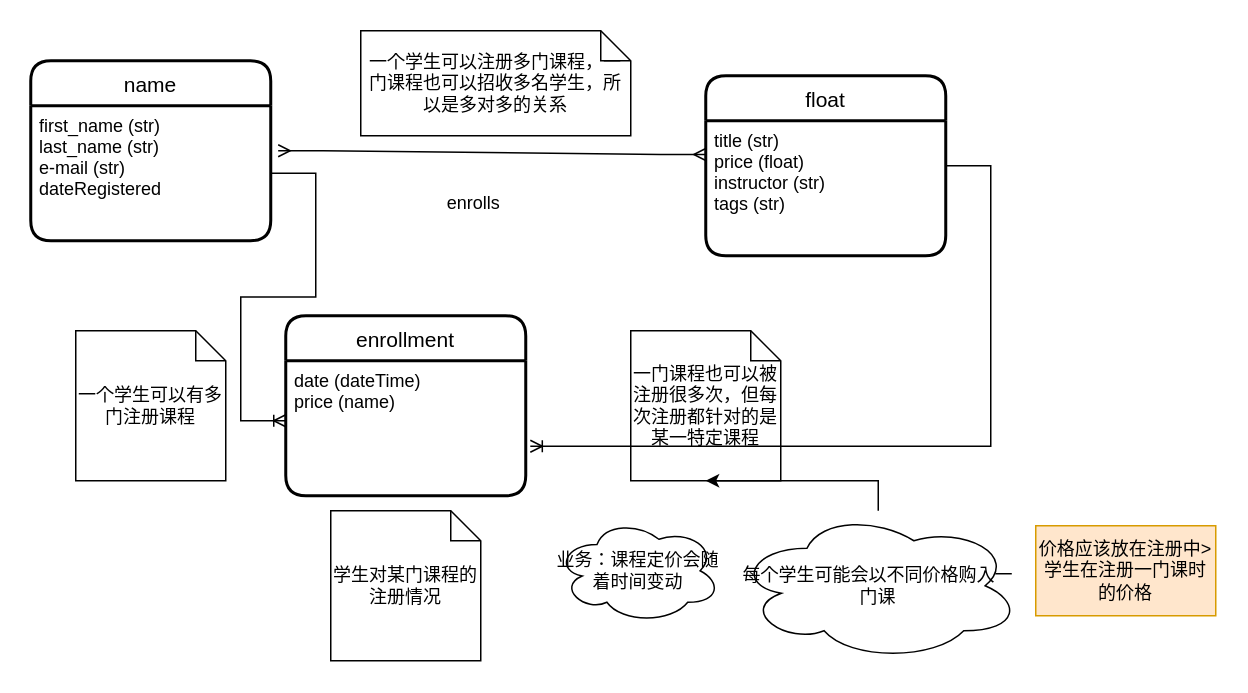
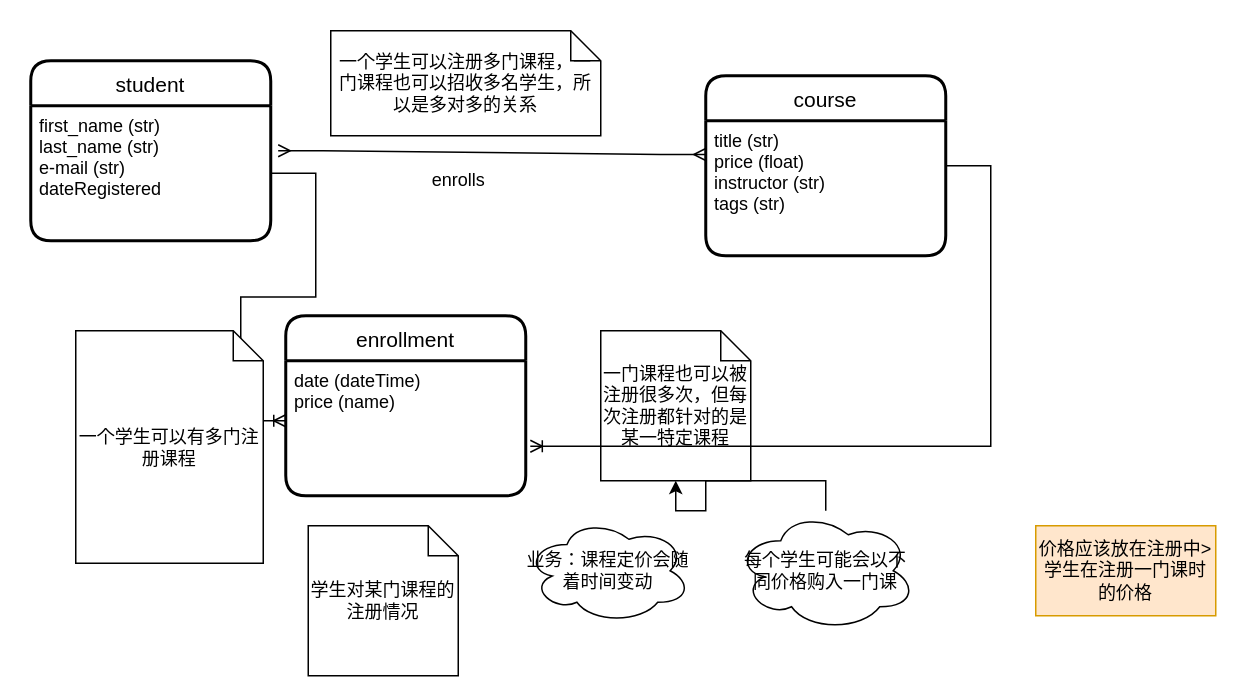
  <mxCell id="0" />
  <mxCell id="1" parent="0" />
- <mxCell id="2" value="name" style="swimlane;childLayout=stackLayout;horizontal=1;startSize=30;horizontalStack=0;rounded=1;fontSize=14;fontStyle=0;strokeWidth=2;resizeParent=0;resizeLast=1;shadow=0;dashed=0;align=center;" parent="1" vertex="1"><mxGeometry x="20" y="40" width="160" height="120" as="geometry" /></mxCell>
+ <mxCell id="2" value="student" style="swimlane;childLayout=stackLayout;horizontal=1;startSize=30;horizontalStack=0;rounded=1;fontSize=14;fontStyle=0;strokeWidth=2;resizeParent=0;resizeLast=1;shadow=0;dashed=0;align=center;" parent="1" vertex="1"><mxGeometry x="20" y="40" width="160" height="120" as="geometry" /></mxCell>
  <mxCell id="3" value="first_name (str)&#10;last_name (str)&#10;e-mail (str)&#10;dateRegistered" style="align=left;strokeColor=none;fillColor=none;spacingLeft=4;fontSize=12;verticalAlign=top;resizable=0;rotatable=0;part=1;" parent="2" vertex="1"><mxGeometry y="30" width="160" height="90" as="geometry" /></mxCell>
- <mxCell id="4" value="float" style="swimlane;childLayout=stackLayout;horizontal=1;startSize=30;horizontalStack=0;rounded=1;fontSize=14;fontStyle=0;strokeWidth=2;resizeParent=0;resizeLast=1;shadow=0;dashed=0;align=center;" parent="1" vertex="1"><mxGeometry x="470" y="50" width="160" height="120" as="geometry" /></mxCell>
+ <mxCell id="4" value="course" style="swimlane;childLayout=stackLayout;horizontal=1;startSize=30;horizontalStack=0;rounded=1;fontSize=14;fontStyle=0;strokeWidth=2;resizeParent=0;resizeLast=1;shadow=0;dashed=0;align=center;" parent="1" vertex="1"><mxGeometry x="470" y="50" width="160" height="120" as="geometry" /></mxCell>
  <mxCell id="5" value="title (str)&#10;price (float)&#10;instructor (str)&#10;tags (str)" style="align=left;strokeColor=none;fillColor=none;spacingLeft=4;fontSize=12;verticalAlign=top;resizable=0;rotatable=0;part=1;" parent="4" vertex="1"><mxGeometry y="30" width="160" height="90" as="geometry" /></mxCell>
  <mxCell id="6" value="" style="edgeStyle=entityRelationEdgeStyle;fontSize=12;html=1;endArrow=ERmany;startArrow=ERmany;rounded=0;entryX=0;entryY=0.25;entryDx=0;entryDy=0;exitX=1.031;exitY=0.333;exitDx=0;exitDy=0;exitPerimeter=0;" parent="1" target="5" edge="1" source="3"><mxGeometry width="100" height="100" relative="1" as="geometry"><mxPoint x="180" y="130" as="sourcePoint" /><mxPoint x="280" as="targetPoint" y="30" /></mxGeometry></mxCell>
- <mxCell id="7" value="enrolls" style="text;html=1;align=center;verticalAlign=middle;resizable=0;points=[];autosize=1;strokeColor=none;fillColor=none;" parent="1" vertex="1"><mxGeometry x="290" y="125" width="50" height="20" as="geometry" /></mxCell>
- <mxCell id="8" value="一个学生可以注册多门课程，一门课程也可以招收多名学生，所以是多对多的关系" style="shape=note;size=20;whiteSpace=wrap;html=1;" vertex="1" parent="1"><mxGeometry x="240" y="20" width="180" height="70" as="geometry" /></mxCell>
+ <mxCell id="7" value="enrolls" style="text;html=1;align=center;verticalAlign=middle;resizable=0;points=[];autosize=1;strokeColor=none;fillColor=none;" parent="1" vertex="1"><mxGeometry x="280" y="110" width="50" height="20" as="geometry" /></mxCell>
+ <mxCell id="8" value="一个学生可以注册多门课程，一门课程也可以招收多名学生，所以是多对多的关系" style="shape=note;size=20;whiteSpace=wrap;html=1;" vertex="1" parent="1"><mxGeometry x="220" y="20" width="180" height="70" as="geometry" /></mxCell>
  <mxCell id="9" value="enrollment" style="swimlane;childLayout=stackLayout;horizontal=1;startSize=30;horizontalStack=0;rounded=1;fontSize=14;fontStyle=0;strokeWidth=2;resizeParent=0;resizeLast=1;shadow=0;dashed=0;align=center;" vertex="1" parent="1"><mxGeometry x="190" y="210" width="160" height="120" as="geometry" /></mxCell>
  <mxCell id="10" value="date (dateTime)&#10;price (name)" style="align=left;strokeColor=none;fillColor=none;spacingLeft=4;fontSize=12;verticalAlign=top;resizable=0;rotatable=0;part=1;" vertex="1" parent="9"><mxGeometry y="30" width="160" height="90" as="geometry" /></mxCell>
  <mxCell id="11" value="" style="edgeStyle=entityRelationEdgeStyle;fontSize=12;html=1;endArrow=ERoneToMany;rounded=0;" edge="1" parent="1" source="3"><mxGeometry width="100" height="100" relative="1" as="geometry"><mxPoint x="90" y="380" as="sourcePoint" /><mxPoint x="190" y="280" as="targetPoint" /></mxGeometry></mxCell>
- <mxCell id="12" value="一个学生可以有多门注册课程" style="shape=note;size=20;whiteSpace=wrap;html=1;" vertex="1" parent="1"><mxGeometry x="50" y="220" width="100" height="100" as="geometry" /></mxCell>
- <mxCell id="13" value="一门课程也可以被注册很多次，但每次注册都针对的是某一特定课程" style="shape=note;size=20;whiteSpace=wrap;html=1;" vertex="1" parent="1"><mxGeometry x="420" y="220" width="100" height="100" as="geometry" /></mxCell>
+ <mxCell id="12" value="一个学生可以有多门注册课程" style="shape=note;size=20;whiteSpace=wrap;html=1;" vertex="1" parent="1"><mxGeometry x="50" y="220" width="125" height="155" as="geometry" /></mxCell>
+ <mxCell id="13" value="一门课程也可以被注册很多次，但每次注册都针对的是某一特定课程" style="shape=note;size=20;whiteSpace=wrap;html=1;" vertex="1" parent="1"><mxGeometry x="400" y="220" width="100" height="100" as="geometry" /></mxCell>
  <mxCell id="14" value="" style="edgeStyle=entityRelationEdgeStyle;fontSize=12;html=1;endArrow=ERoneToMany;rounded=0;entryX=1.019;entryY=0.633;entryDx=0;entryDy=0;entryPerimeter=0;" edge="1" parent="1" target="10"><mxGeometry width="100" height="100" relative="1" as="geometry"><mxPoint x="630" y="110" as="sourcePoint" /><mxPoint x="560" y="230" as="targetPoint" /></mxGeometry></mxCell>
- <mxCell id="15" value="学生对某门课程的注册情况" style="shape=note;size=20;whiteSpace=wrap;html=1;" vertex="1" parent="1"><mxGeometry x="220" y="340" width="100" height="100" as="geometry" /></mxCell>
- <mxCell id="16" value="业务：课程定价会随着时间变动" style="ellipse;shape=cloud;whiteSpace=wrap;html=1;align=center;" vertex="1" parent="1"><mxGeometry x="370" y="345" width="110" height="70" as="geometry" /></mxCell>
+ <mxCell id="15" value="学生对某门课程的注册情况" style="shape=note;size=20;whiteSpace=wrap;html=1;" vertex="1" parent="1"><mxGeometry x="205" y="350" width="100" height="100" as="geometry" /></mxCell>
+ <mxCell id="16" value="业务：课程定价会随着时间变动" style="ellipse;shape=cloud;whiteSpace=wrap;html=1;align=center;" vertex="1" parent="1"><mxGeometry x="350" y="345" width="110" height="70" as="geometry" /></mxCell>
  <mxCell id="17" value="" style="edgeStyle=orthogonalEdgeStyle;rounded=0;orthogonalLoop=1;jettySize=auto;html=1;" edge="1" parent="1" source="18" target="13"><mxGeometry relative="1" as="geometry" /></mxCell>
- <mxCell id="18" value="每个学生可能会以不同价格购入一门课" style="ellipse;shape=cloud;whiteSpace=wrap;html=1;" vertex="1" parent="1"><mxGeometry x="490" y="340" width="190" height="100" as="geometry" /></mxCell>
+ <mxCell id="18" value="每个学生可能会以不同价格购入一门课" style="ellipse;shape=cloud;whiteSpace=wrap;html=1;" vertex="1" parent="1"><mxGeometry x="490" y="340" width="120" height="80" as="geometry" /></mxCell>
  <mxCell id="19" value="价格应该放在注册中&amp;gt;学生在注册一门课时的价格" style="whiteSpace=wrap;html=1;fillColor=#ffe6cc;strokeColor=#d79b00;rounded=0;" vertex="1" parent="1"><mxGeometry x="690" y="350" width="120" height="60" as="geometry" /></mxCell>
